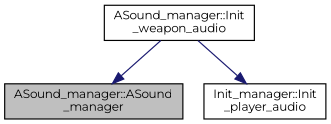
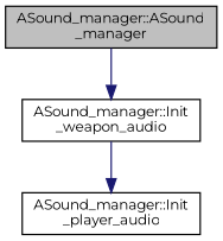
  digraph {
    fontname=Montserrat
    rankdir=TB
    node [color=black fillcolor=white fontname=Montserrat fontsize=10 shape=record style=filled]
    edge [color=midnightblue fontname=Montserrat fontsize=10 labelfontname=Helvetica labelfontsize=10 style=solid]
    n1 [fillcolor=grey75 fontcolor=black height=0.2 label="ASound_manager::ASound\l_manager" width=0.4]
    n2 [height=0.2 label="ASound_manager::Init\l_weapon_audio" width=0.4]
-   n3 [height=0.2 label="Init_manager::Init\l_player_audio" width=0.4]
-   n2 -> n1
+   n3 [height=0.2 label="ASound_manager::Init\l_player_audio" width=0.4]
+   n1 -> n2
    n2 -> n3
  }
